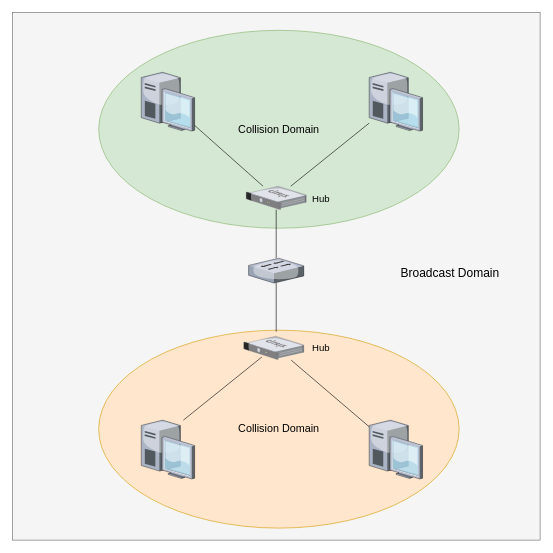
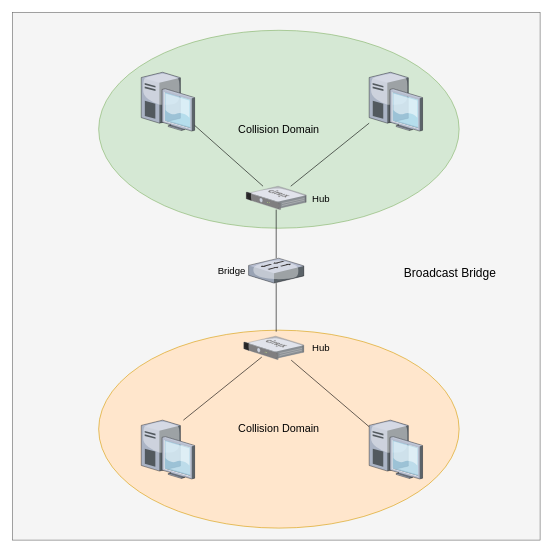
  <mxCell id="0" />
  <mxCell id="1" parent="0" />
  <mxCell id="2" value="" style="whiteSpace=wrap;html=1;aspect=fixed;fillColor=#f5f5f5;strokeColor=#666666;fontColor=#333333;" vertex="1" parent="1"><mxGeometry x="20" y="20" width="880" height="880" as="geometry" /></mxCell>
  <mxCell id="3" value="&lt;font style=&quot;font-size: 18px&quot;&gt;Collision Domain&lt;/font&gt;" style="ellipse;whiteSpace=wrap;html=1;fillColor=#d5e8d4;strokeColor=#82b366;" vertex="1" parent="1"><mxGeometry x="164" y="50" width="601" height="330" as="geometry" /></mxCell>
  <mxCell id="4" value="&lt;font style=&quot;font-size: 18px&quot;&gt;Collision Domain&lt;/font&gt;" style="ellipse;whiteSpace=wrap;html=1;fillColor=#ffe6cc;strokeColor=#d79b00;" vertex="1" parent="1"><mxGeometry x="164" y="550" width="601" height="330" as="geometry" /></mxCell>
  <mxCell id="5" value="" style="verticalLabelPosition=bottom;aspect=fixed;html=1;verticalAlign=top;strokeColor=none;align=center;outlineConnect=0;shape=mxgraph.citrix.switch;" vertex="1" parent="1"><mxGeometry x="414" y="430" width="92" height="41.5" as="geometry" /></mxCell>
  <mxCell id="6" value="" style="verticalLabelPosition=bottom;aspect=fixed;html=1;verticalAlign=top;strokeColor=none;align=center;outlineConnect=0;shape=mxgraph.citrix.desktop;" vertex="1" parent="1"><mxGeometry x="235" y="700" width="89" height="98" as="geometry" /></mxCell>
  <mxCell id="7" value="" style="verticalLabelPosition=bottom;aspect=fixed;html=1;verticalAlign=top;strokeColor=none;align=center;outlineConnect=0;shape=mxgraph.citrix.desktop;" vertex="1" parent="1"><mxGeometry x="615" y="700" width="89" height="98" as="geometry" /></mxCell>
  <mxCell id="8" value="" style="verticalLabelPosition=bottom;aspect=fixed;html=1;verticalAlign=top;strokeColor=none;align=center;outlineConnect=0;shape=mxgraph.citrix.branch_repeater;" vertex="1" parent="1"><mxGeometry x="406" y="560" width="100" height="39" as="geometry" /></mxCell>
  <mxCell id="9" value="" style="endArrow=none;html=1;" edge="1" parent="1"><mxGeometry width="50" height="50" relative="1" as="geometry"><mxPoint x="615" y="711.003" as="sourcePoint" /><mxPoint x="485" y="600" as="targetPoint" /></mxGeometry></mxCell>
  <mxCell id="10" value="" style="endArrow=none;html=1;" edge="1" parent="1"><mxGeometry width="50" height="50" relative="1" as="geometry"><mxPoint x="305.238" y="700" as="sourcePoint" /><mxPoint x="436" y="594.801" as="targetPoint" /></mxGeometry></mxCell>
  <mxCell id="11" value="" style="endArrow=none;html=1;" edge="1" parent="1" source="5" target="13"><mxGeometry width="50" height="50" relative="1" as="geometry"><mxPoint x="455" y="410" as="sourcePoint" /><mxPoint x="505" y="360" as="targetPoint" /></mxGeometry></mxCell>
  <mxCell id="12" value="" style="endArrow=none;html=1;" edge="1" parent="1"><mxGeometry width="50" height="50" relative="1" as="geometry"><mxPoint x="460" y="552.5" as="sourcePoint" /><mxPoint x="460" y="471.5" as="targetPoint" /></mxGeometry></mxCell>
  <mxCell id="13" value="" style="verticalLabelPosition=bottom;aspect=fixed;html=1;verticalAlign=top;strokeColor=none;align=center;outlineConnect=0;shape=mxgraph.citrix.branch_repeater;" vertex="1" parent="1"><mxGeometry x="410" y="310" width="100" height="39" as="geometry" /></mxCell>
  <mxCell id="14" value="" style="verticalLabelPosition=bottom;aspect=fixed;html=1;verticalAlign=top;strokeColor=none;align=center;outlineConnect=0;shape=mxgraph.citrix.desktop;" vertex="1" parent="1"><mxGeometry x="235" y="120" width="89" height="98" as="geometry" /></mxCell>
  <mxCell id="15" value="" style="verticalLabelPosition=bottom;aspect=fixed;html=1;verticalAlign=top;strokeColor=none;align=center;outlineConnect=0;shape=mxgraph.citrix.desktop;" vertex="1" parent="1"><mxGeometry x="615" y="120" width="89" height="98" as="geometry" /></mxCell>
  <mxCell id="16" value="" style="endArrow=none;html=1;" edge="1" parent="1" source="13" target="14"><mxGeometry width="50" height="50" relative="1" as="geometry"><mxPoint x="295" y="250" as="sourcePoint" /><mxPoint x="345" y="200" as="targetPoint" /></mxGeometry></mxCell>
  <mxCell id="17" value="" style="endArrow=none;html=1;" edge="1" parent="1" source="13" target="15"><mxGeometry width="50" height="50" relative="1" as="geometry"><mxPoint x="575" y="260" as="sourcePoint" /><mxPoint x="625" y="210" as="targetPoint" /></mxGeometry></mxCell>
- <mxCell id="18" value="&lt;font style=&quot;font-size: 20px&quot;&gt;Broadcast Domain&lt;/font&gt;" style="text;html=1;strokeColor=none;fillColor=none;align=center;verticalAlign=middle;whiteSpace=wrap;rounded=0;" vertex="1" parent="1"><mxGeometry x="665" y="438" width="170" height="29" as="geometry" /></mxCell>
+ <mxCell id="18" value="&lt;font style=&quot;font-size: 20px&quot;&gt;Broadcast Bridge&lt;/font&gt;" style="text;html=1;strokeColor=none;fillColor=none;align=center;verticalAlign=middle;whiteSpace=wrap;rounded=0;" vertex="1" parent="1"><mxGeometry x="665" y="438" width="170" height="29" as="geometry" /></mxCell>
+ <mxCell id="19" value="&lt;font style=&quot;font-size: 16px&quot;&gt;Bridge&lt;/font&gt;" style="text;html=1;strokeColor=none;fillColor=none;align=center;verticalAlign=middle;whiteSpace=wrap;rounded=0;" vertex="1" parent="1"><mxGeometry x="366" y="441" width="40" height="20" as="geometry" /></mxCell>
  <mxCell id="20" value="&lt;font style=&quot;font-size: 16px&quot;&gt;Hub&lt;/font&gt;" style="text;html=1;strokeColor=none;fillColor=none;align=center;verticalAlign=middle;whiteSpace=wrap;rounded=0;" vertex="1" parent="1"><mxGeometry x="515" y="319.5" width="40" height="20" as="geometry" /></mxCell>
  <mxCell id="21" value="&lt;font style=&quot;font-size: 16px&quot;&gt;Hub&lt;/font&gt;" style="text;html=1;strokeColor=none;fillColor=none;align=center;verticalAlign=middle;whiteSpace=wrap;rounded=0;" vertex="1" parent="1"><mxGeometry x="515" y="569.5" width="40" height="20" as="geometry" /></mxCell>
